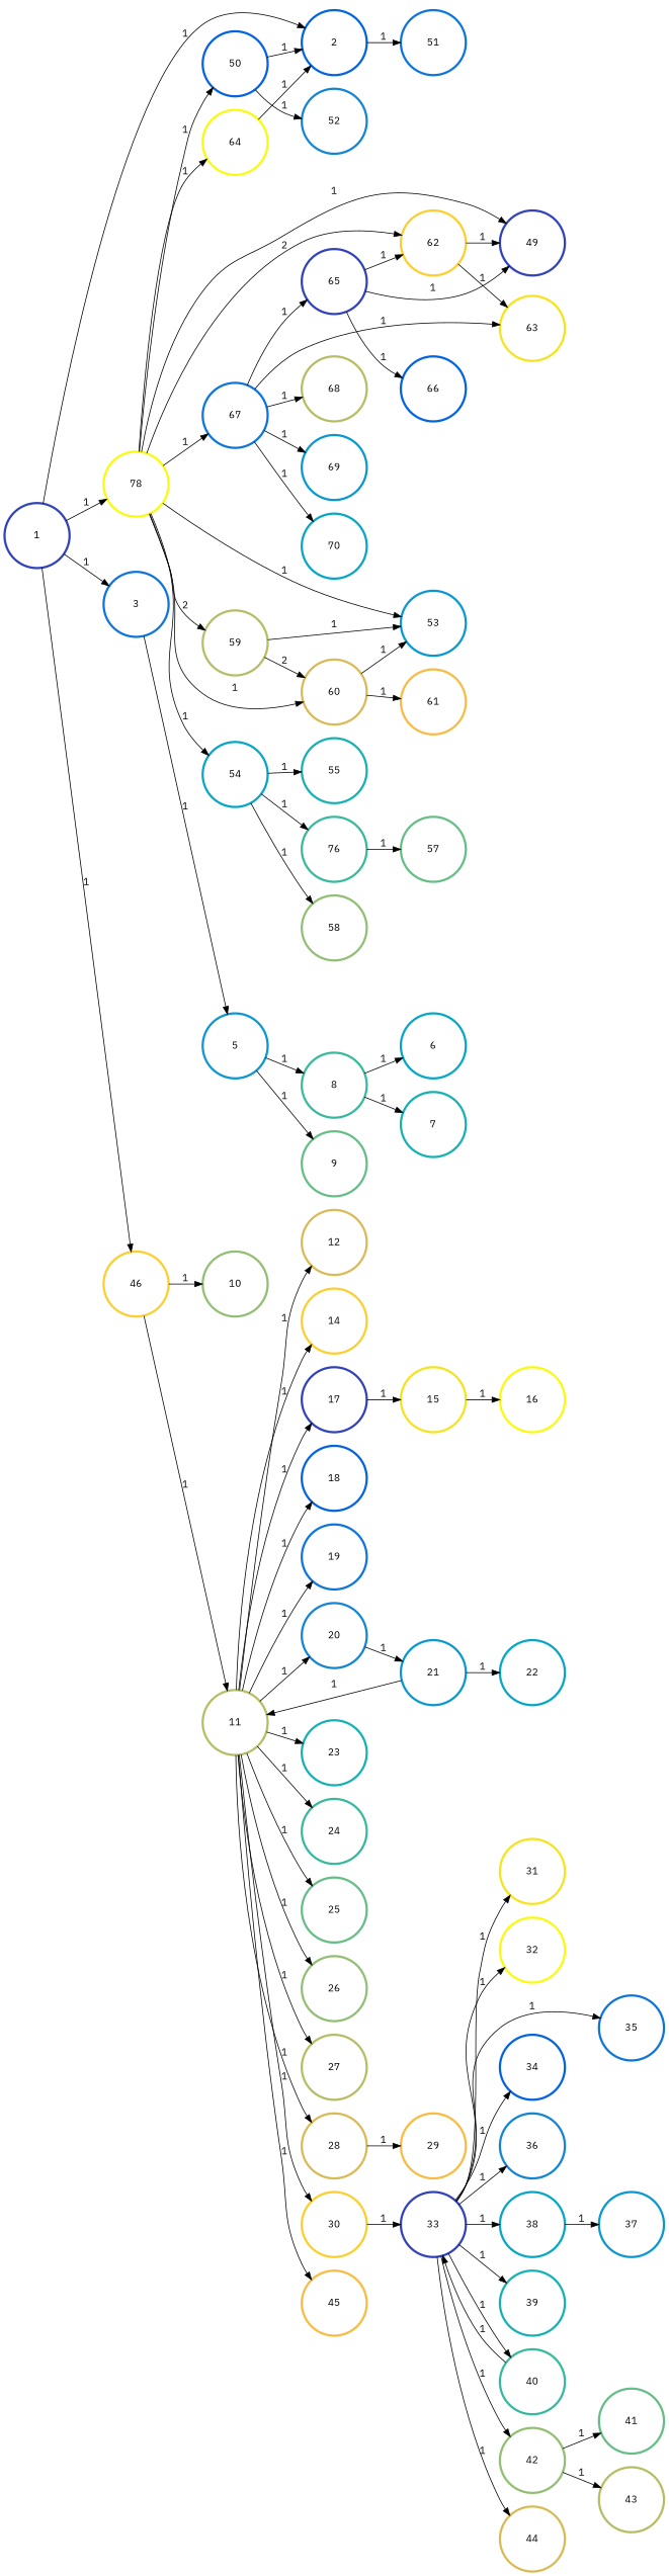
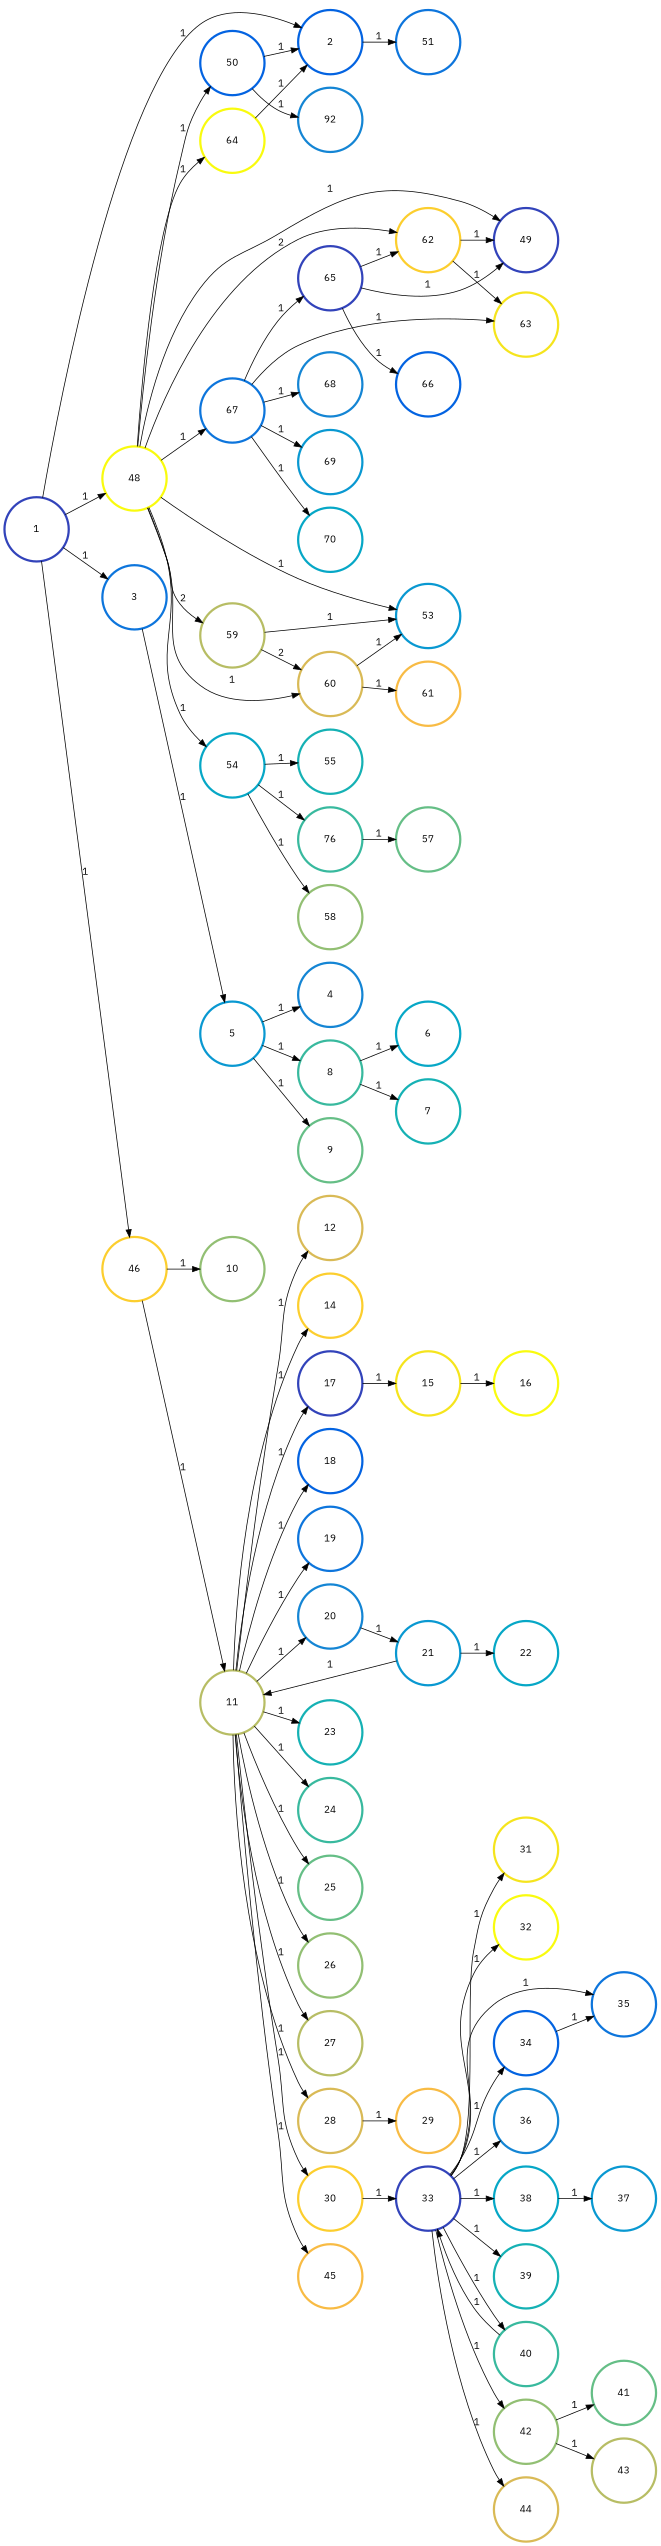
  digraph {
    fontname="IBM Plex Sans"
    rankdir=LR
    node [color="#3243BA" fontname="IBM Plex Sans" penwidth=3]
    edge [color=black fontname="IBM Plex Sans" penwidth=1]
    n1 [height=1.2 label=1 width=1.2]
    n2 [color="#0363E1" height=1.2 label=2 width=1.2]
    n3 [color="#0D75DC" height=1.2 label=3 width=1.2]
    n4 [color="#FCCE2E" height=1.2 label=46 width=1.2]
-   n5 [color="#F9FB0E" height=1.2 label=78 width=1.2]
+   n5 [color="#F9FB0E" height=1.2 label=48 width=1.2]
    n6 [color="#0D75DC" height=1.2 label=51 width=1.2]
    n7 [color="#0998D1" height=1.2 label=5 width=1.2]
    n8 [color="#92BF73" height=1.2 label=10 width=1.2]
    n9 [color="#B7BD64" height=1.2 label=11 width=1.2]
    n10 [height=1.2 label=49 width=1.2]
    n11 [color="#0363E1" height=1.2 label=50 width=1.2]
    n12 [color="#0998D1" height=1.2 label=53 width=1.2]
    n13 [color="#06A7C6" height=1.2 label=54 width=1.2]
    n14 [color="#B7BD64" height=1.2 label=59 width=1.2]
    n15 [color="#D9BA56" height=1.2 label=60 width=1.2]
    n16 [color="#FCCE2E" height=1.2 label=62 width=1.2]
    n17 [color="#F9FB0E" height=1.2 label=64 width=1.2]
    n18 [color="#0D75DC" height=1.2 label=67 width=1.2]
+   n19 [color="#1485D4" height=1.2 label=4 width=1.2]
    n20 [color="#38B99E" height=1.2 label=8 width=1.2]
    n21 [color="#65BE86" height=1.2 label=9 width=1.2]
    n22 [color="#06A7C6" height=1.2 label=6 width=1.2]
    n23 [color="#15B1B4" height=1.2 label=7 width=1.2]
    n24 [color="#D9BA56" height=1.2 label=12 width=1.2]
    n25 [color="#FCCE2E" height=1.2 label=14 width=1.2]
    n26 [height=1.2 label=17 width=1.2]
    n27 [color="#0363E1" height=1.2 label=18 width=1.2]
    n28 [color="#0D75DC" height=1.2 label=19 width=1.2]
    n29 [color="#1485D4" height=1.2 label=20 width=1.2]
    n30 [color="#15B1B4" height=1.2 label=23 width=1.2]
    n31 [color="#38B99E" height=1.2 label=24 width=1.2]
    n32 [color="#65BE86" height=1.2 label=25 width=1.2]
    n33 [color="#92BF73" height=1.2 label=26 width=1.2]
    n34 [color="#B7BD64" height=1.2 label=27 width=1.2]
    n35 [color="#D9BA56" height=1.2 label=28 width=1.2]
    n36 [color="#FCCE2E" height=1.2 label=30 width=1.2]
    n37 [color="#F8BB44" height=1.2 label=45 width=1.2]
    n38 [color="#F5E41D" height=1.2 label=15 width=1.2]
    n39 [color="#0998D1" height=1.2 label=21 width=1.2]
    n40 [color="#F8BB44" height=1.2 label=29 width=1.2]
    n41 [height=1.2 label=33 width=1.2]
    n42 [color="#F9FB0E" height=1.2 label=16 width=1.2]
    n43 [color="#06A7C6" height=1.2 label=22 width=1.2]
    n44 [color="#F5E41D" height=1.2 label=31 width=1.2]
    n45 [color="#F9FB0E" height=1.2 label=32 width=1.2]
    n46 [color="#0363E1" height=1.2 label=34 width=1.2]
    n47 [color="#0D75DC" height=1.2 label=35 width=1.2]
    n48 [color="#1485D4" height=1.2 label=36 width=1.2]
    n49 [color="#06A7C6" height=1.2 label=38 width=1.2]
    n50 [color="#15B1B4" height=1.2 label=39 width=1.2]
    n51 [color="#38B99E" height=1.2 label=40 width=1.2]
    n52 [color="#92BF73" height=1.2 label=42 width=1.2]
    n53 [color="#D9BA56" height=1.2 label=44 width=1.2]
    n54 [color="#0998D1" height=1.2 label=37 width=1.2]
    n55 [color="#65BE86" height=1.2 label=41 width=1.2]
    n56 [color="#B7BD64" height=1.2 label=43 width=1.2]
-   n57 [color="#1485D4" height=1.2 label=52 width=1.2]
+   n57 [color="#1485D4" height=1.2 label=92 width=1.2]
    n58 [color="#15B1B4" height=1.2 label=55 width=1.2]
    n59 [color="#38B99E" height=1.2 label=76 width=1.2]
    n60 [color="#92BF73" height=1.2 label=58 width=1.2]
    n61 [color="#F8BB44" height=1.2 label=61 width=1.2]
    n62 [color="#F5E41D" height=1.2 label=63 width=1.2]
    n63 [height=1.2 label=65 width=1.2]
-   n64 [color="#B7BD64" height=1.2 label=68 width=1.2]
+   n64 [color="#1485D4" height=1.2 label=68 width=1.2]
    n65 [color="#0998D1" height=1.2 label=69 width=1.2]
    n66 [color="#06A7C6" height=1.2 label=70 width=1.2]
    n67 [color="#65BE86" height=1.2 label=57 width=1.2]
    n68 [color="#0363E1" height=1.2 label=66 width=1.2]
    n1 -> n2 [label=1]
    n1 -> n3 [label=1]
    n1 -> n4 [label=1]
    n1 -> n5 [label=1]
    n2 -> n6 [label=1]
    n3 -> n7 [label=1]
    n4 -> n8 [label=1]
    n4 -> n9 [label=1]
    n5 -> n10 [label=1]
    n5 -> n11 [label=1]
    n5 -> n12 [label=1]
    n5 -> n13 [label=1]
    n5 -> n14 [label=2]
    n5 -> n15 [label=1]
    n5 -> n16 [label=2]
    n5 -> n17 [label=1]
    n5 -> n18 [label=1]
+   n7 -> n19 [label=1]
    n7 -> n20 [label=1]
    n7 -> n21 [label=1]
    n9 -> n24 [label=1]
    n9 -> n25 [label=1]
    n9 -> n26 [label=1]
    n9 -> n27 [label=1]
    n9 -> n28 [label=1]
    n9 -> n29 [label=1]
    n9 -> n30 [label=1]
    n9 -> n31 [label=1]
    n9 -> n32 [label=1]
    n9 -> n33 [label=1]
    n9 -> n34 [label=1]
    n9 -> n35 [label=1]
    n9 -> n36 [label=1]
    n9 -> n37 [label=1]
    n11 -> n2 [label=1]
    n11 -> n57 [label=1]
    n13 -> n58 [label=1]
    n13 -> n59 [label=1]
    n13 -> n60 [label=1]
    n14 -> n12 [label=1]
    n14 -> n15 [label=2]
    n15 -> n12 [label=1]
    n15 -> n61 [label=1]
    n16 -> n10 [label=1]
    n16 -> n62 [label=1]
    n17 -> n2 [label=1]
    n18 -> n62 [label=1]
    n18 -> n63 [label=1]
    n18 -> n64 [label=1]
    n18 -> n65 [label=1]
    n18 -> n66 [label=1]
    n20 -> n22 [label=1]
    n20 -> n23 [label=1]
    n26 -> n38 [label=1]
    n29 -> n39 [label=1]
    n35 -> n40 [label=1]
    n36 -> n41 [label=1]
    n38 -> n42 [label=1]
    n39 -> n9 [label=1]
    n39 -> n43 [label=1]
    n41 -> n44 [label=1]
    n41 -> n45 [label=1]
    n41 -> n46 [label=1]
    n41 -> n47 [label=1]
    n41 -> n48 [label=1]
    n41 -> n49 [label=1]
    n41 -> n50 [label=1]
    n41 -> n51 [label=1]
    n41 -> n52 [label=1]
    n41 -> n53 [label=1]
+   n46 -> n47 [label=1]
    n49 -> n54 [label=1]
    n51 -> n41 [label=1]
    n52 -> n55 [label=1]
    n52 -> n56 [label=1]
    n59 -> n67 [label=1]
    n63 -> n10 [label=1]
    n63 -> n16 [label=1]
    n63 -> n68 [label=1]
  }
